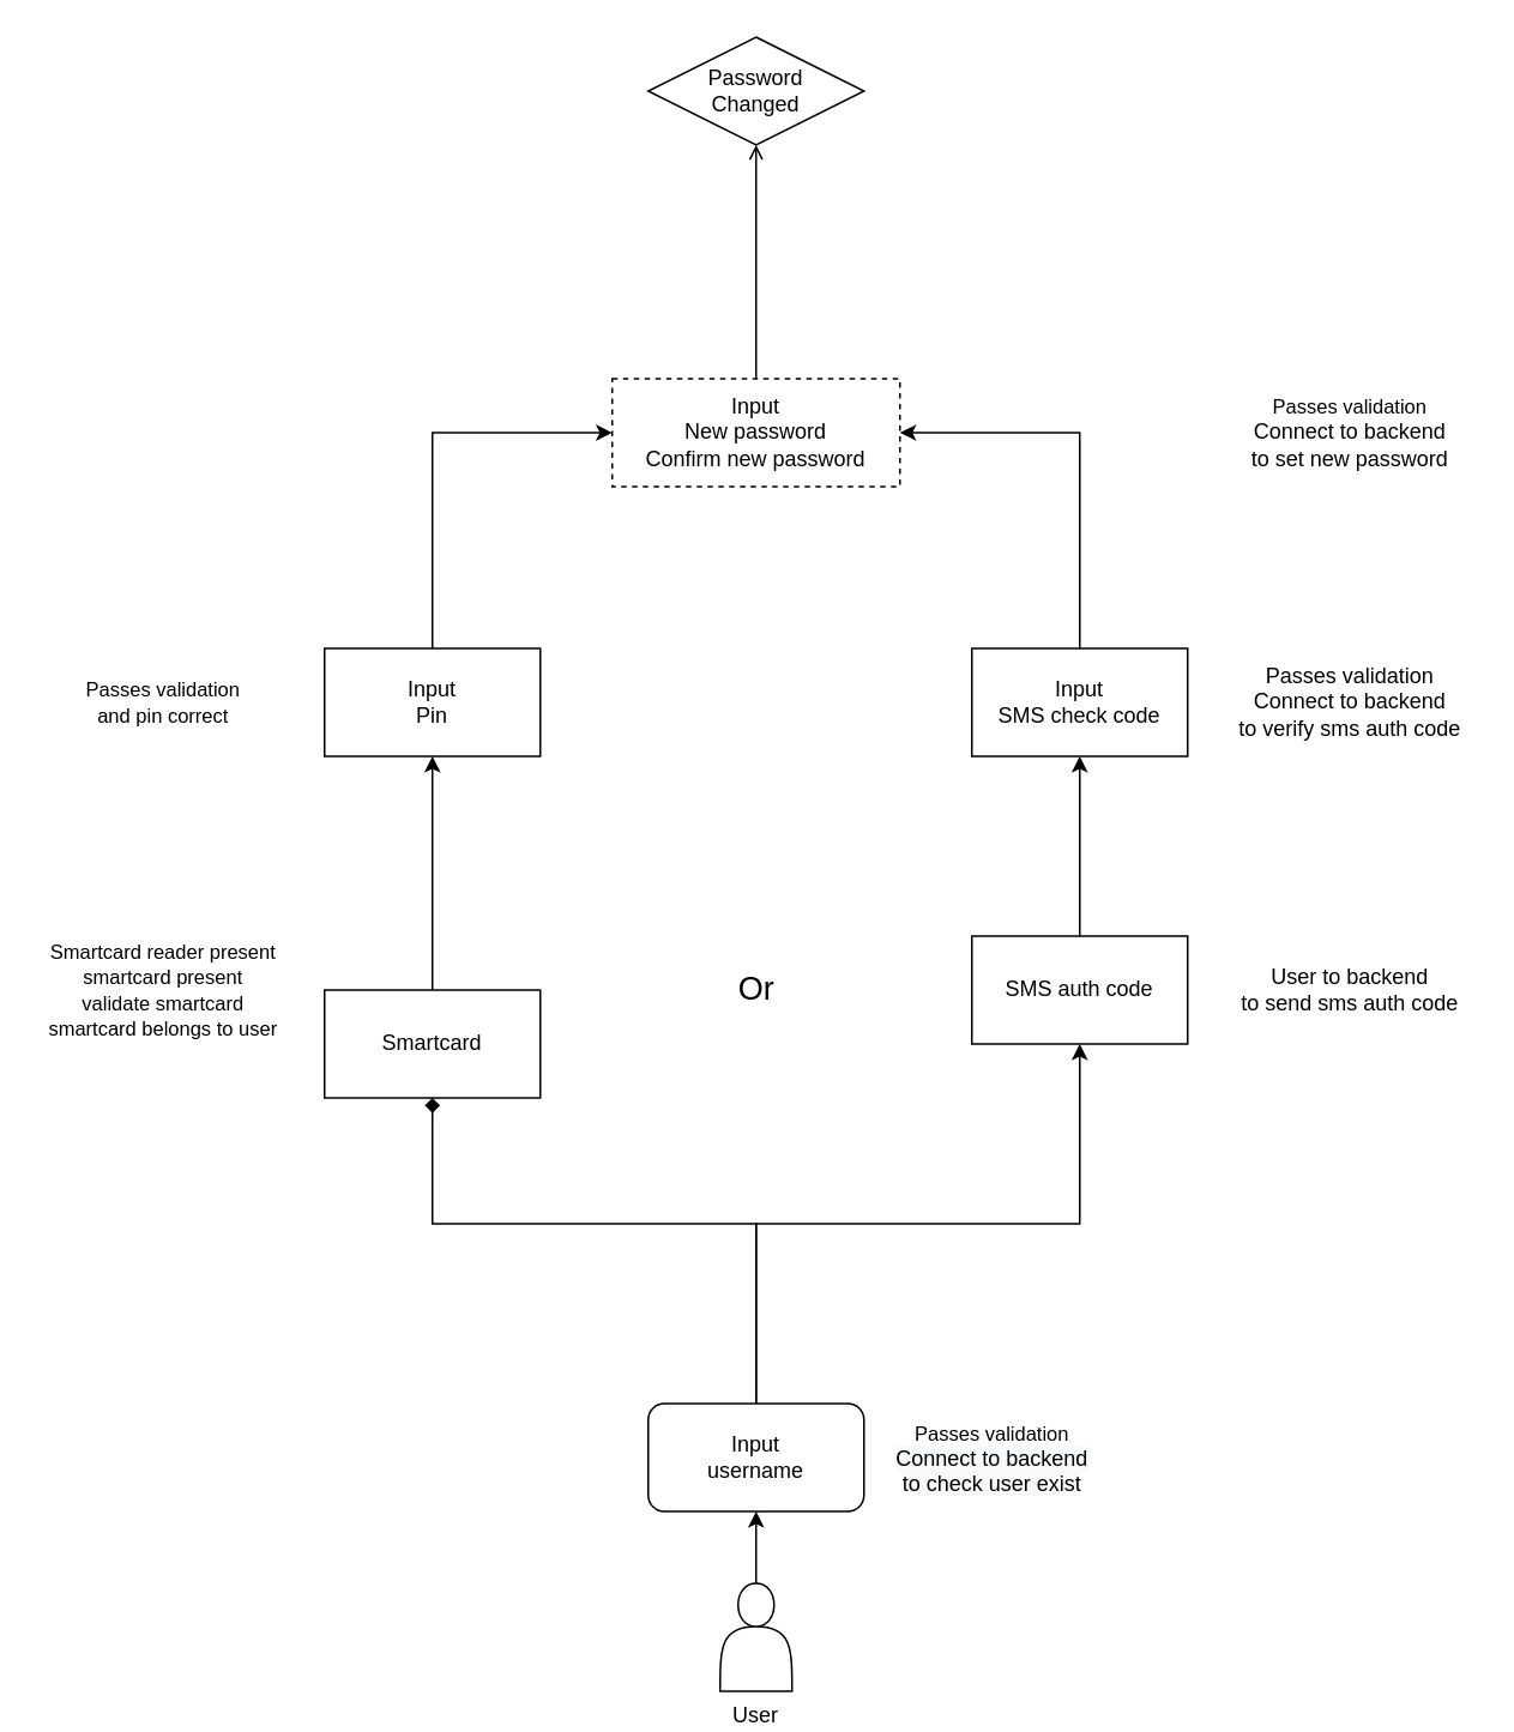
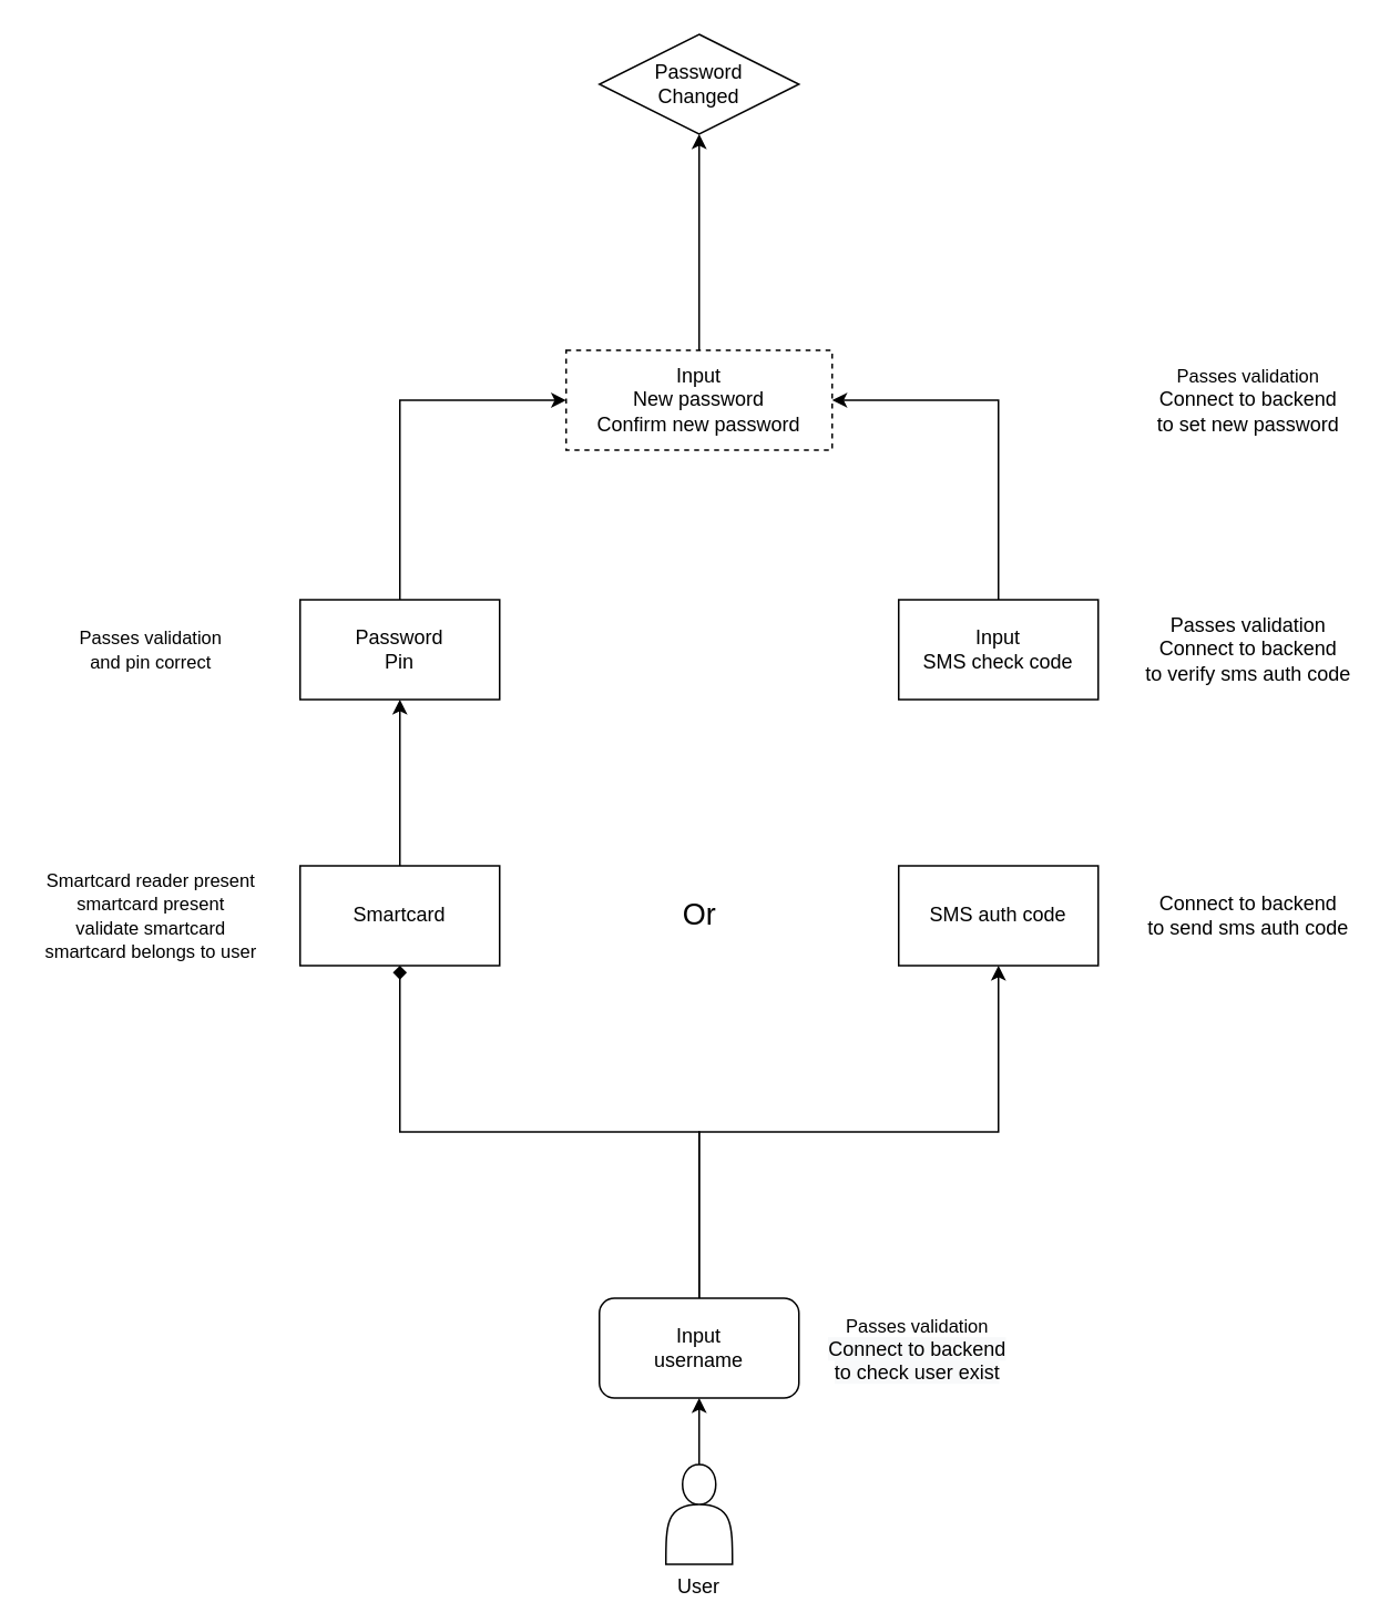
  <mxCell id="0" />
  <mxCell id="1" parent="0" />
  <mxCell id="2" value="" style="edgeStyle=orthogonalEdgeStyle;rounded=0;orthogonalLoop=1;jettySize=auto;html=1;entryX=0.5;entryY=1;entryDx=0;entryDy=0;" parent="1" source="3" target="19" edge="1"><mxGeometry relative="1" as="geometry" /></mxCell>
- <mxCell id="3" value="Smartcard" style="rounded=0;whiteSpace=wrap;html=1;" parent="1" vertex="1"><mxGeometry x="180" y="550" width="120" height="60" as="geometry" /></mxCell>
- <mxCell id="4" style="edgeStyle=orthogonalEdgeStyle;rounded=0;orthogonalLoop=1;jettySize=auto;html=1;entryX=0.5;entryY=1;entryDx=0;entryDy=0;" parent="1" source="5" target="15" edge="1"><mxGeometry relative="1" as="geometry" /></mxCell>
+ <mxCell id="3" value="Smartcard" style="rounded=0;whiteSpace=wrap;html=1;" parent="1" vertex="1"><mxGeometry x="180" y="520" width="120" height="60" as="geometry" /></mxCell>
  <mxCell id="5" value="SMS auth code" style="rounded=0;whiteSpace=wrap;html=1;" parent="1" vertex="1"><mxGeometry x="540" y="520" width="120" height="60" as="geometry" /></mxCell>
  <mxCell id="6" style="edgeStyle=orthogonalEdgeStyle;rounded=0;orthogonalLoop=1;jettySize=auto;html=1;entryX=0.5;entryY=1;entryDx=0;entryDy=0;endArrow=diamond;" parent="1" source="9" target="3" edge="1"><mxGeometry relative="1" as="geometry"><Array as="points"><mxPoint x="420" y="680" /><mxPoint x="240" y="680" /></Array></mxGeometry></mxCell>
  <mxCell id="7" style="edgeStyle=orthogonalEdgeStyle;rounded=0;orthogonalLoop=1;jettySize=auto;html=1;" parent="1" source="9" target="5" edge="1"><mxGeometry relative="1" as="geometry"><Array as="points"><mxPoint x="420" y="680" /><mxPoint x="600" y="680" /></Array></mxGeometry></mxCell>
  <mxCell id="8" value="Passes validation&lt;br&gt;&lt;span style=&quot;font-size: 12px ; background-color: rgb(248 , 249 , 250)&quot;&gt;Connect to backend&lt;/span&gt;&lt;br style=&quot;font-size: 12px ; background-color: rgb(248 , 249 , 250)&quot;&gt;&lt;span style=&quot;font-size: 12px ; background-color: rgb(248 , 249 , 250)&quot;&gt;to check user exist&lt;/span&gt;" style="edgeLabel;html=1;align=center;verticalAlign=middle;resizable=0;points=[];" parent="7" vertex="1" connectable="0"><mxGeometry x="-0.816" y="-2" relative="1" as="geometry"><mxPoint x="128" y="65.29" as="offset" /></mxGeometry></mxCell>
  <mxCell id="9" value="Input&lt;br&gt;username" style="whiteSpace=wrap;html=1;rounded=1;" parent="1" vertex="1"><mxGeometry x="360" y="780" width="120" height="60" as="geometry" /></mxCell>
  <mxCell id="10" style="edgeStyle=orthogonalEdgeStyle;rounded=0;orthogonalLoop=1;jettySize=auto;html=1;entryX=0.5;entryY=1;entryDx=0;entryDy=0;" parent="1" source="11" target="9" edge="1"><mxGeometry relative="1" as="geometry" /></mxCell>
  <mxCell id="11" value="User" style="shape=actor;whiteSpace=wrap;html=1;labelPosition=center;verticalLabelPosition=bottom;align=center;verticalAlign=top;" parent="1" vertex="1"><mxGeometry x="400" y="880" width="40" height="60" as="geometry" /></mxCell>
  <mxCell id="12" value="&lt;font style=&quot;font-size: 18px&quot;&gt;Or&lt;/font&gt;" style="text;html=1;align=center;verticalAlign=middle;resizable=0;points=[];autosize=1;" parent="1" vertex="1"><mxGeometry x="400" y="540" width="40" height="20" as="geometry" /></mxCell>
  <mxCell id="13" value="Password&lt;br&gt;Changed" style="rhombus;whiteSpace=wrap;html=1;" parent="1" vertex="1"><mxGeometry x="360" y="20" width="120" height="60" as="geometry" /></mxCell>
  <mxCell id="14" style="edgeStyle=orthogonalEdgeStyle;rounded=0;orthogonalLoop=1;jettySize=auto;html=1;entryX=1;entryY=0.5;entryDx=0;entryDy=0;" parent="1" source="15" target="17" edge="1"><mxGeometry relative="1" as="geometry"><Array as="points"><mxPoint x="600" y="240" /></Array></mxGeometry></mxCell>
  <mxCell id="15" value="Input&lt;br&gt;SMS check code" style="rounded=0;whiteSpace=wrap;html=1;" parent="1" vertex="1"><mxGeometry x="540" y="360" width="120" height="60" as="geometry" /></mxCell>
- <mxCell id="16" value="" style="edgeStyle=orthogonalEdgeStyle;rounded=0;orthogonalLoop=1;jettySize=auto;html=1;entryX=0.5;entryY=1;entryDx=0;entryDy=0;endArrow=open;" parent="1" source="17" target="13" edge="1"><mxGeometry relative="1" as="geometry" /></mxCell>
+ <mxCell id="16" value="" style="edgeStyle=orthogonalEdgeStyle;rounded=0;orthogonalLoop=1;jettySize=auto;html=1;entryX=0.5;entryY=1;entryDx=0;entryDy=0;" parent="1" source="17" target="13" edge="1"><mxGeometry relative="1" as="geometry" /></mxCell>
  <mxCell id="17" value="Input&lt;br&gt;New password&lt;br&gt;Confirm new password" style="rounded=0;whiteSpace=wrap;html=1;dashed=1;" parent="1" vertex="1"><mxGeometry x="340" y="210" width="160" height="60" as="geometry" /></mxCell>
  <mxCell id="18" value="" style="edgeStyle=orthogonalEdgeStyle;rounded=0;orthogonalLoop=1;jettySize=auto;html=1;entryX=0;entryY=0.5;entryDx=0;entryDy=0;" parent="1" source="19" target="17" edge="1"><mxGeometry x="-0.461" relative="1" as="geometry"><Array as="points"><mxPoint x="240" y="240" /></Array><mxPoint y="1" as="offset" /></mxGeometry></mxCell>
- <mxCell id="19" value="Input&lt;br&gt;Pin" style="rounded=0;whiteSpace=wrap;html=1;" parent="1" vertex="1"><mxGeometry x="180" y="360" width="120" height="60" as="geometry" /></mxCell>
+ <mxCell id="19" value="Password&lt;br&gt;Pin" style="rounded=0;whiteSpace=wrap;html=1;" parent="1" vertex="1"><mxGeometry x="180" y="360" width="120" height="60" as="geometry" /></mxCell>
  <mxCell id="20" value="Passes validation&lt;br&gt;Connect to backend&lt;br&gt;to verify sms auth code" style="text;html=1;align=center;verticalAlign=middle;resizable=0;points=[];autosize=1;" parent="1" vertex="1"><mxGeometry x="680" y="365" width="140" height="50" as="geometry" /></mxCell>
- <mxCell id="21" value="User to backend&lt;br&gt;to send sms auth code" style="text;html=1;align=center;verticalAlign=middle;resizable=0;points=[];autosize=1;" parent="1" vertex="1"><mxGeometry x="680" y="535" width="140" height="30" as="geometry" /></mxCell>
+ <mxCell id="21" value="Connect to backend&lt;br&gt;to send sms auth code" style="text;html=1;align=center;verticalAlign=middle;resizable=0;points=[];autosize=1;" parent="1" vertex="1"><mxGeometry x="680" y="535" width="140" height="30" as="geometry" /></mxCell>
  <mxCell id="22" value="&lt;span style=&quot;font-size: 11px ; background-color: rgb(255 , 255 , 255)&quot;&gt;Smartcard reader present&lt;/span&gt;&lt;br style=&quot;font-size: 11px&quot;&gt;&lt;span style=&quot;font-size: 11px ; background-color: rgb(255 , 255 , 255)&quot;&gt;smartcard present&lt;/span&gt;&lt;br style=&quot;font-size: 11px&quot;&gt;&lt;span style=&quot;font-size: 11px ; background-color: rgb(255 , 255 , 255)&quot;&gt;validate smartcard&lt;br&gt;smartcard belongs to user&lt;br&gt;&lt;/span&gt;" style="text;html=1;align=center;verticalAlign=middle;resizable=0;points=[];autosize=1;" parent="1" vertex="1"><mxGeometry x="20" y="520" width="140" height="60" as="geometry" /></mxCell>
  <mxCell id="23" value="&lt;span style=&quot;font-size: 11px ; background-color: rgb(255 , 255 , 255)&quot;&gt;Passes validation&lt;/span&gt;&lt;br style=&quot;font-size: 11px&quot;&gt;&lt;span style=&quot;font-size: 11px ; background-color: rgb(255 , 255 , 255)&quot;&gt;and pin correct&lt;/span&gt;" style="text;html=1;align=center;verticalAlign=middle;resizable=0;points=[];autosize=1;" parent="1" vertex="1"><mxGeometry x="40" y="375" width="100" height="30" as="geometry" /></mxCell>
  <mxCell id="24" value="&lt;span style=&quot;font-size: 11px ; background-color: rgb(255 , 255 , 255)&quot;&gt;Passes validation&lt;/span&gt;&lt;br style=&quot;font-size: 11px&quot;&gt;Connect to backend&lt;br&gt;to set new password" style="text;html=1;align=center;verticalAlign=middle;resizable=0;points=[];autosize=1;" parent="1" vertex="1"><mxGeometry x="690" y="215" width="120" height="50" as="geometry" /></mxCell>
